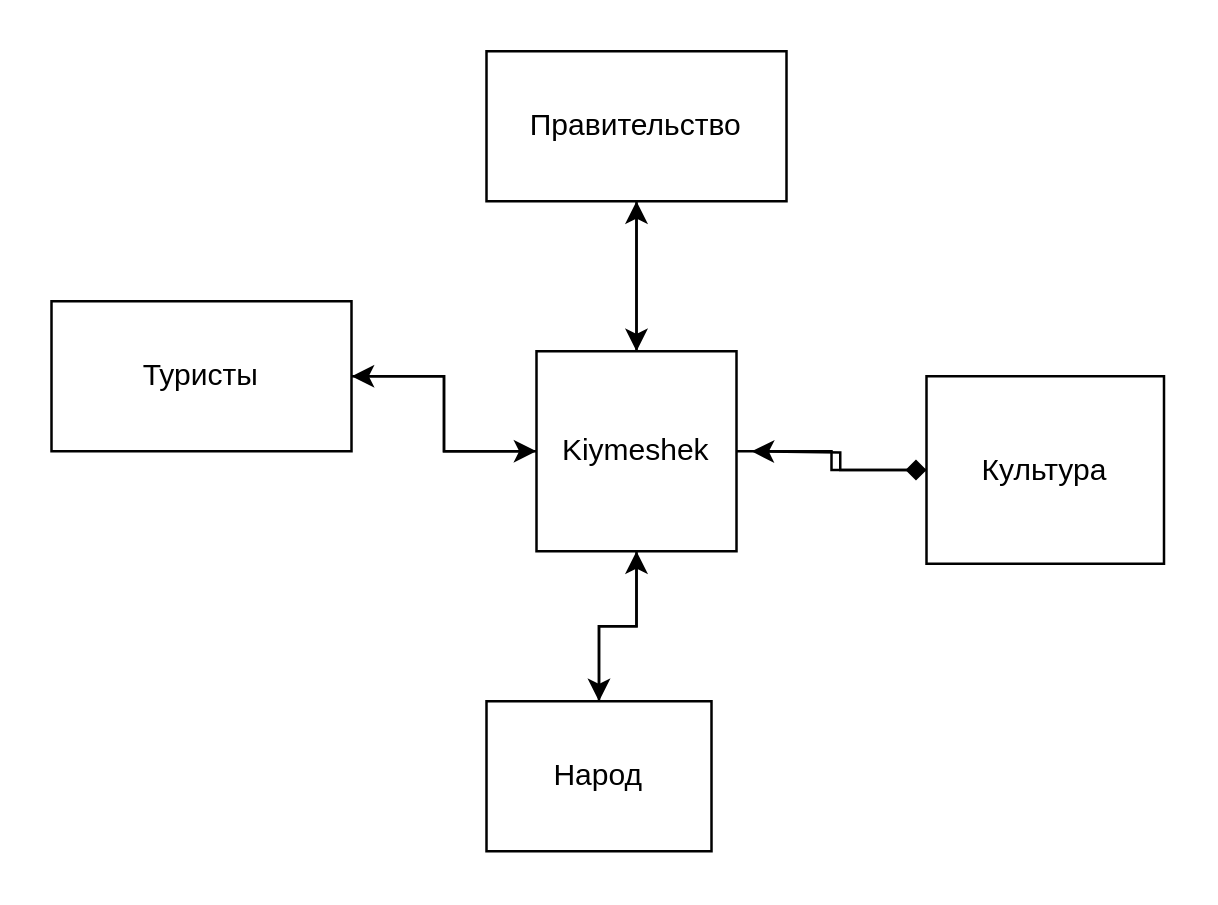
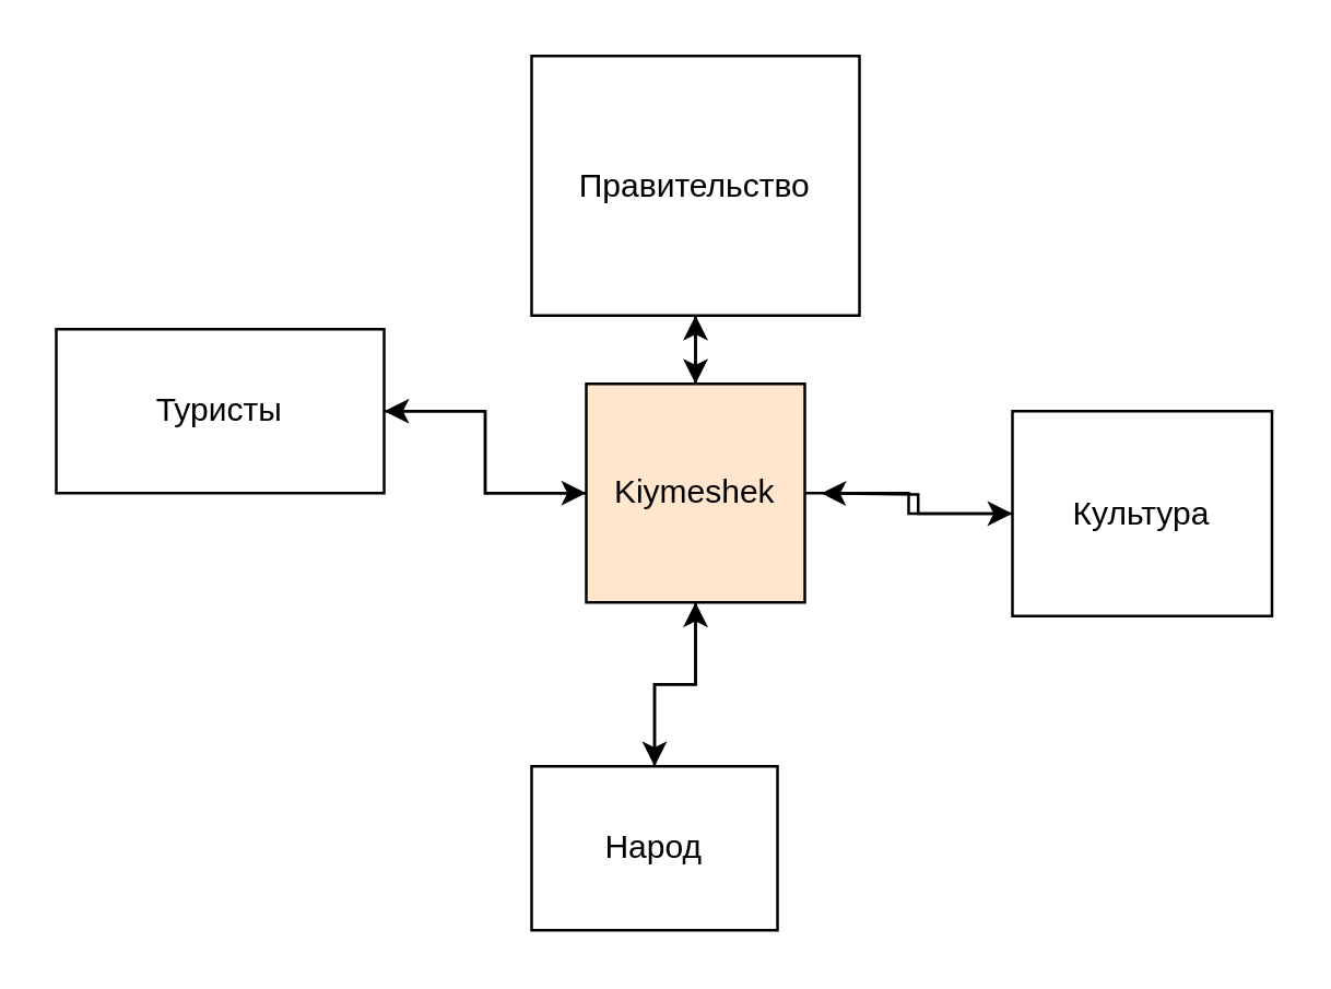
  <mxCell id="0" />
  <mxCell id="1" parent="0" />
  <mxCell id="2" style="edgeStyle=orthogonalEdgeStyle;rounded=0;orthogonalLoop=1;jettySize=auto;html=1;entryX=1;entryY=0.5;entryDx=0;entryDy=0;" edge="1" parent="1" source="6" target="10"><mxGeometry relative="1" as="geometry" /></mxCell>
- <mxCell id="3" style="edgeStyle=orthogonalEdgeStyle;rounded=0;orthogonalLoop=1;jettySize=auto;html=1;entryX=0;entryY=0.5;entryDx=0;entryDy=0;endArrow=diamond;" edge="1" parent="1" source="6" target="13"><mxGeometry relative="1" as="geometry" /></mxCell>
+ <mxCell id="3" style="edgeStyle=orthogonalEdgeStyle;rounded=0;orthogonalLoop=1;jettySize=auto;html=1;entryX=0;entryY=0.5;entryDx=0;entryDy=0;" edge="1" parent="1" source="6" target="13"><mxGeometry relative="1" as="geometry" /></mxCell>
  <mxCell id="4" style="edgeStyle=orthogonalEdgeStyle;rounded=0;orthogonalLoop=1;jettySize=auto;html=1;entryX=0.5;entryY=0;entryDx=0;entryDy=0;" edge="1" parent="1" source="6" target="12"><mxGeometry relative="1" as="geometry" /></mxCell>
  <mxCell id="5" style="edgeStyle=orthogonalEdgeStyle;rounded=0;orthogonalLoop=1;jettySize=auto;html=1;exitX=0.5;exitY=0;exitDx=0;exitDy=0;" edge="1" parent="1" source="6" target="8"><mxGeometry relative="1" as="geometry" /></mxCell>
- <mxCell id="6" value="Kiymeshek" style="whiteSpace=wrap;html=1;aspect=fixed;" vertex="1" parent="1"><mxGeometry x="214" y="140" width="80" height="80" as="geometry" /></mxCell>
+ <mxCell id="6" value="Kiymeshek" style="whiteSpace=wrap;html=1;aspect=fixed;fillColor=#ffe6cc;" vertex="1" parent="1"><mxGeometry x="214" y="140" width="80" height="80" as="geometry" /></mxCell>
  <mxCell id="7" style="edgeStyle=orthogonalEdgeStyle;rounded=0;orthogonalLoop=1;jettySize=auto;html=1;entryX=0.5;entryY=0;entryDx=0;entryDy=0;" edge="1" parent="1" source="8" target="6"><mxGeometry relative="1" as="geometry" /></mxCell>
- <mxCell id="8" value="Правительство" style="rounded=0;whiteSpace=wrap;html=1;" vertex="1" parent="1"><mxGeometry x="194" y="20" width="120" height="60" as="geometry" /></mxCell>
+ <mxCell id="8" value="Правительство" style="rounded=0;whiteSpace=wrap;html=1;" vertex="1" parent="1"><mxGeometry x="194" y="20" width="120" height="95" as="geometry" /></mxCell>
  <mxCell id="9" style="edgeStyle=orthogonalEdgeStyle;rounded=0;orthogonalLoop=1;jettySize=auto;html=1;" edge="1" parent="1" source="10" target="6"><mxGeometry relative="1" as="geometry" /></mxCell>
  <mxCell id="10" value="Туристы" style="rounded=0;whiteSpace=wrap;html=1;" vertex="1" parent="1"><mxGeometry x="20" y="120" width="120" height="60" as="geometry" /></mxCell>
  <mxCell id="11" style="edgeStyle=orthogonalEdgeStyle;rounded=0;orthogonalLoop=1;jettySize=auto;html=1;entryX=0.5;entryY=1;entryDx=0;entryDy=0;" edge="1" parent="1" source="12" target="6"><mxGeometry relative="1" as="geometry" /></mxCell>
  <mxCell id="12" value="Народ" style="rounded=0;whiteSpace=wrap;html=1;" vertex="1" parent="1"><mxGeometry x="194" y="280" width="90" height="60" as="geometry" /></mxCell>
  <mxCell id="13" value="Культура" style="rounded=0;whiteSpace=wrap;html=1;" vertex="1" parent="1"><mxGeometry x="370" y="150" width="95" height="75" as="geometry" /></mxCell>
  <mxCell id="14" style="edgeStyle=orthogonalEdgeStyle;rounded=0;orthogonalLoop=1;jettySize=auto;html=1;" edge="1" parent="1" source="13"><mxGeometry relative="1" as="geometry"><mxPoint x="300" y="180" as="targetPoint" /></mxGeometry></mxCell>
